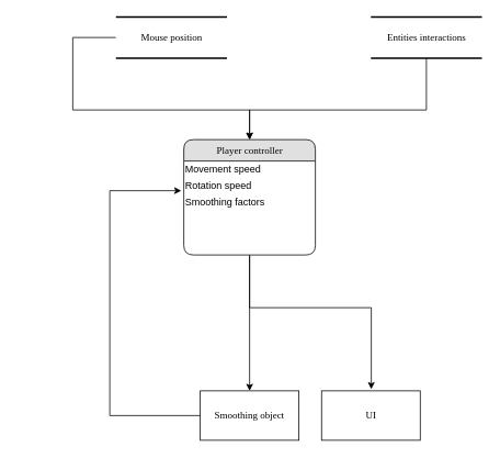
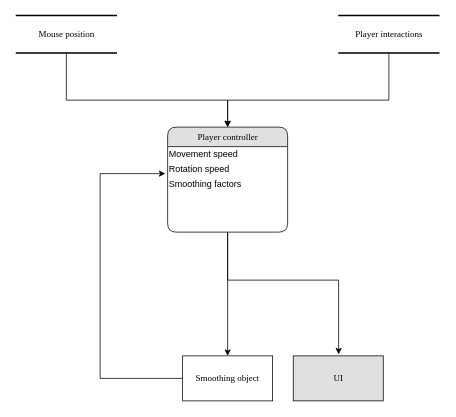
  <mxCell id="0" />
  <mxCell id="1" parent="0" />
  <mxCell id="2" style="edgeStyle=orthogonalEdgeStyle;rounded=0;orthogonalLoop=1;jettySize=auto;html=1;exitX=0.5;exitY=1;exitDx=0;exitDy=0;" parent="1" source="4" edge="1"><mxGeometry relative="1" as="geometry"><Array as="points"><mxPoint x="303" y="373" /><mxPoint x="451" y="373" /></Array><mxPoint x="451" y="472" as="targetPoint" /></mxGeometry></mxCell>
  <mxCell id="3" style="edgeStyle=orthogonalEdgeStyle;rounded=0;orthogonalLoop=1;jettySize=auto;html=1;" edge="1" parent="1" source="4" target="13"><mxGeometry relative="1" as="geometry" /></mxCell>
  <mxCell id="4" value="Player controller" style="swimlane;html=1;fontStyle=0;childLayout=stackLayout;horizontal=1;startSize=26;fillColor=#e0e0e0;horizontalStack=0;resizeParent=1;resizeLast=0;collapsible=1;marginBottom=0;swimlaneFillColor=#ffffff;align=center;rounded=1;shadow=0;comic=0;labelBackgroundColor=none;strokeWidth=1;fontFamily=Verdana;fontSize=12" parent="1" vertex="1"><mxGeometry x="223" y="169" width="160" height="140" as="geometry" /></mxCell>
  <mxCell id="5" value="Movement speed&lt;span style=&quot;color: rgba(0 , 0 , 0 , 0) ; font-family: monospace ; font-size: 0px ; white-space: nowrap&quot;&gt;%3CmxGraphModel%3E%3Croot%3E%3CmxCell%20id%3D%220%22%2F%3E%3CmxCell%20id%3D%221%22%20parent%3D%220%22%2F%3E%3CmxCell%20id%3D%222%22%20value%3D%22Collision%20results%22%20style%3D%22html%3D1%3Brounded%3D0%3Bshadow%3D0%3Bcomic%3D0%3BlabelBackgroundColor%3Dnone%3BstrokeWidth%3D2%3BfontFamily%3DVerdana%3BfontSize%3D12%3Balign%3Dcenter%3Bshape%3Dmxgraph.ios7ui.horLines%3B%22%20vertex%3D%221%22%20parent%3D%221%22%3E%3CmxGeometry%20x%3D%22442.5%22%20y%3D%22129%22%20width%3D%22135%22%20height%3D%2250%22%20as%3D%22geometry%22%2F%3E%3C%2FmxCell%3E%3C%2Froot%3E%3C%2FmxGraphModel%3E&lt;/span&gt;" style="text;html=1;strokeColor=none;fillColor=none;align=left;verticalAlign=middle;whiteSpace=wrap;rounded=0;" vertex="1" parent="4"><mxGeometry y="26" width="160" height="20" as="geometry" /></mxCell>
  <mxCell id="6" value="Rotation speed" style="text;html=1;strokeColor=none;fillColor=none;align=left;verticalAlign=middle;whiteSpace=wrap;rounded=0;" vertex="1" parent="4"><mxGeometry y="46" width="160" height="20" as="geometry" /></mxCell>
  <mxCell id="7" value="Smoothing factors" style="text;html=1;strokeColor=none;fillColor=none;align=left;verticalAlign=middle;whiteSpace=wrap;rounded=0;" vertex="1" parent="4"><mxGeometry y="66" width="160" height="20" as="geometry" /></mxCell>
  <mxCell id="8" style="edgeStyle=orthogonalEdgeStyle;rounded=0;orthogonalLoop=1;jettySize=auto;html=1;entryX=0.5;entryY=0;entryDx=0;entryDy=0;" edge="1" parent="1" source="9" target="4"><mxGeometry relative="1" as="geometry"><Array as="points"><mxPoint x="88" y="133" /><mxPoint x="303" y="133" /></Array></mxGeometry></mxCell>
- <mxCell id="9" value="Mouse position" style="html=1;rounded=0;shadow=0;comic=0;labelBackgroundColor=none;strokeWidth=2;fontFamily=Verdana;fontSize=12;align=center;shape=mxgraph.ios7ui.horLines;" vertex="1" parent="1"><mxGeometry x="140.5" y="20" width="135" height="50" as="geometry" /></mxCell>
+ <mxCell id="9" value="Mouse position" style="html=1;rounded=0;shadow=0;comic=0;labelBackgroundColor=none;strokeWidth=2;fontFamily=Verdana;fontSize=12;align=center;shape=mxgraph.ios7ui.horLines;" vertex="1" parent="1"><mxGeometry x="20.5" y="20" width="135" height="50" as="geometry" /></mxCell>
  <mxCell id="10" style="edgeStyle=orthogonalEdgeStyle;rounded=0;orthogonalLoop=1;jettySize=auto;html=1;entryX=0.5;entryY=0;entryDx=0;entryDy=0;" edge="1" parent="1" source="11" target="4"><mxGeometry relative="1" as="geometry"><Array as="points"><mxPoint x="518" y="133" /><mxPoint x="303" y="133" /></Array></mxGeometry></mxCell>
- <mxCell id="11" value="Entities interactions" style="html=1;rounded=0;shadow=0;comic=0;labelBackgroundColor=none;strokeWidth=2;fontFamily=Verdana;fontSize=12;align=center;shape=mxgraph.ios7ui.horLines;" vertex="1" parent="1"><mxGeometry x="450.5" y="20" width="135" height="50" as="geometry" /></mxCell>
+ <mxCell id="11" value="Player interactions" style="html=1;rounded=0;shadow=0;comic=0;labelBackgroundColor=none;strokeWidth=2;fontFamily=Verdana;fontSize=12;align=center;shape=mxgraph.ios7ui.horLines;" vertex="1" parent="1"><mxGeometry x="450.5" y="20" width="135" height="50" as="geometry" /></mxCell>
  <mxCell id="12" style="edgeStyle=orthogonalEdgeStyle;rounded=0;orthogonalLoop=1;jettySize=auto;html=1;entryX=-0.019;entryY=-0.2;entryDx=0;entryDy=0;entryPerimeter=0;fontFamily=Verdana;" edge="1" parent="1" source="13" target="7"><mxGeometry relative="1" as="geometry"><Array as="points"><mxPoint x="133" y="504" /><mxPoint x="133" y="231" /></Array></mxGeometry></mxCell>
  <mxCell id="13" value="Smoothing object" style="rounded=0;whiteSpace=wrap;html=1;fontFamily=Verdana;" vertex="1" parent="1"><mxGeometry x="243" y="474" width="120" height="60" as="geometry" /></mxCell>
- <mxCell id="14" value="UI" style="rounded=0;whiteSpace=wrap;html=1;fontFamily=Verdana;" vertex="1" parent="1"><mxGeometry x="390.5" y="474" width="120" height="60" as="geometry" /></mxCell>
+ <mxCell id="14" value="UI" style="rounded=0;whiteSpace=wrap;html=1;fontFamily=Verdana;fillColor=#e0e0e0;" vertex="1" parent="1"><mxGeometry x="390.5" y="474" width="120" height="60" as="geometry" /></mxCell>
